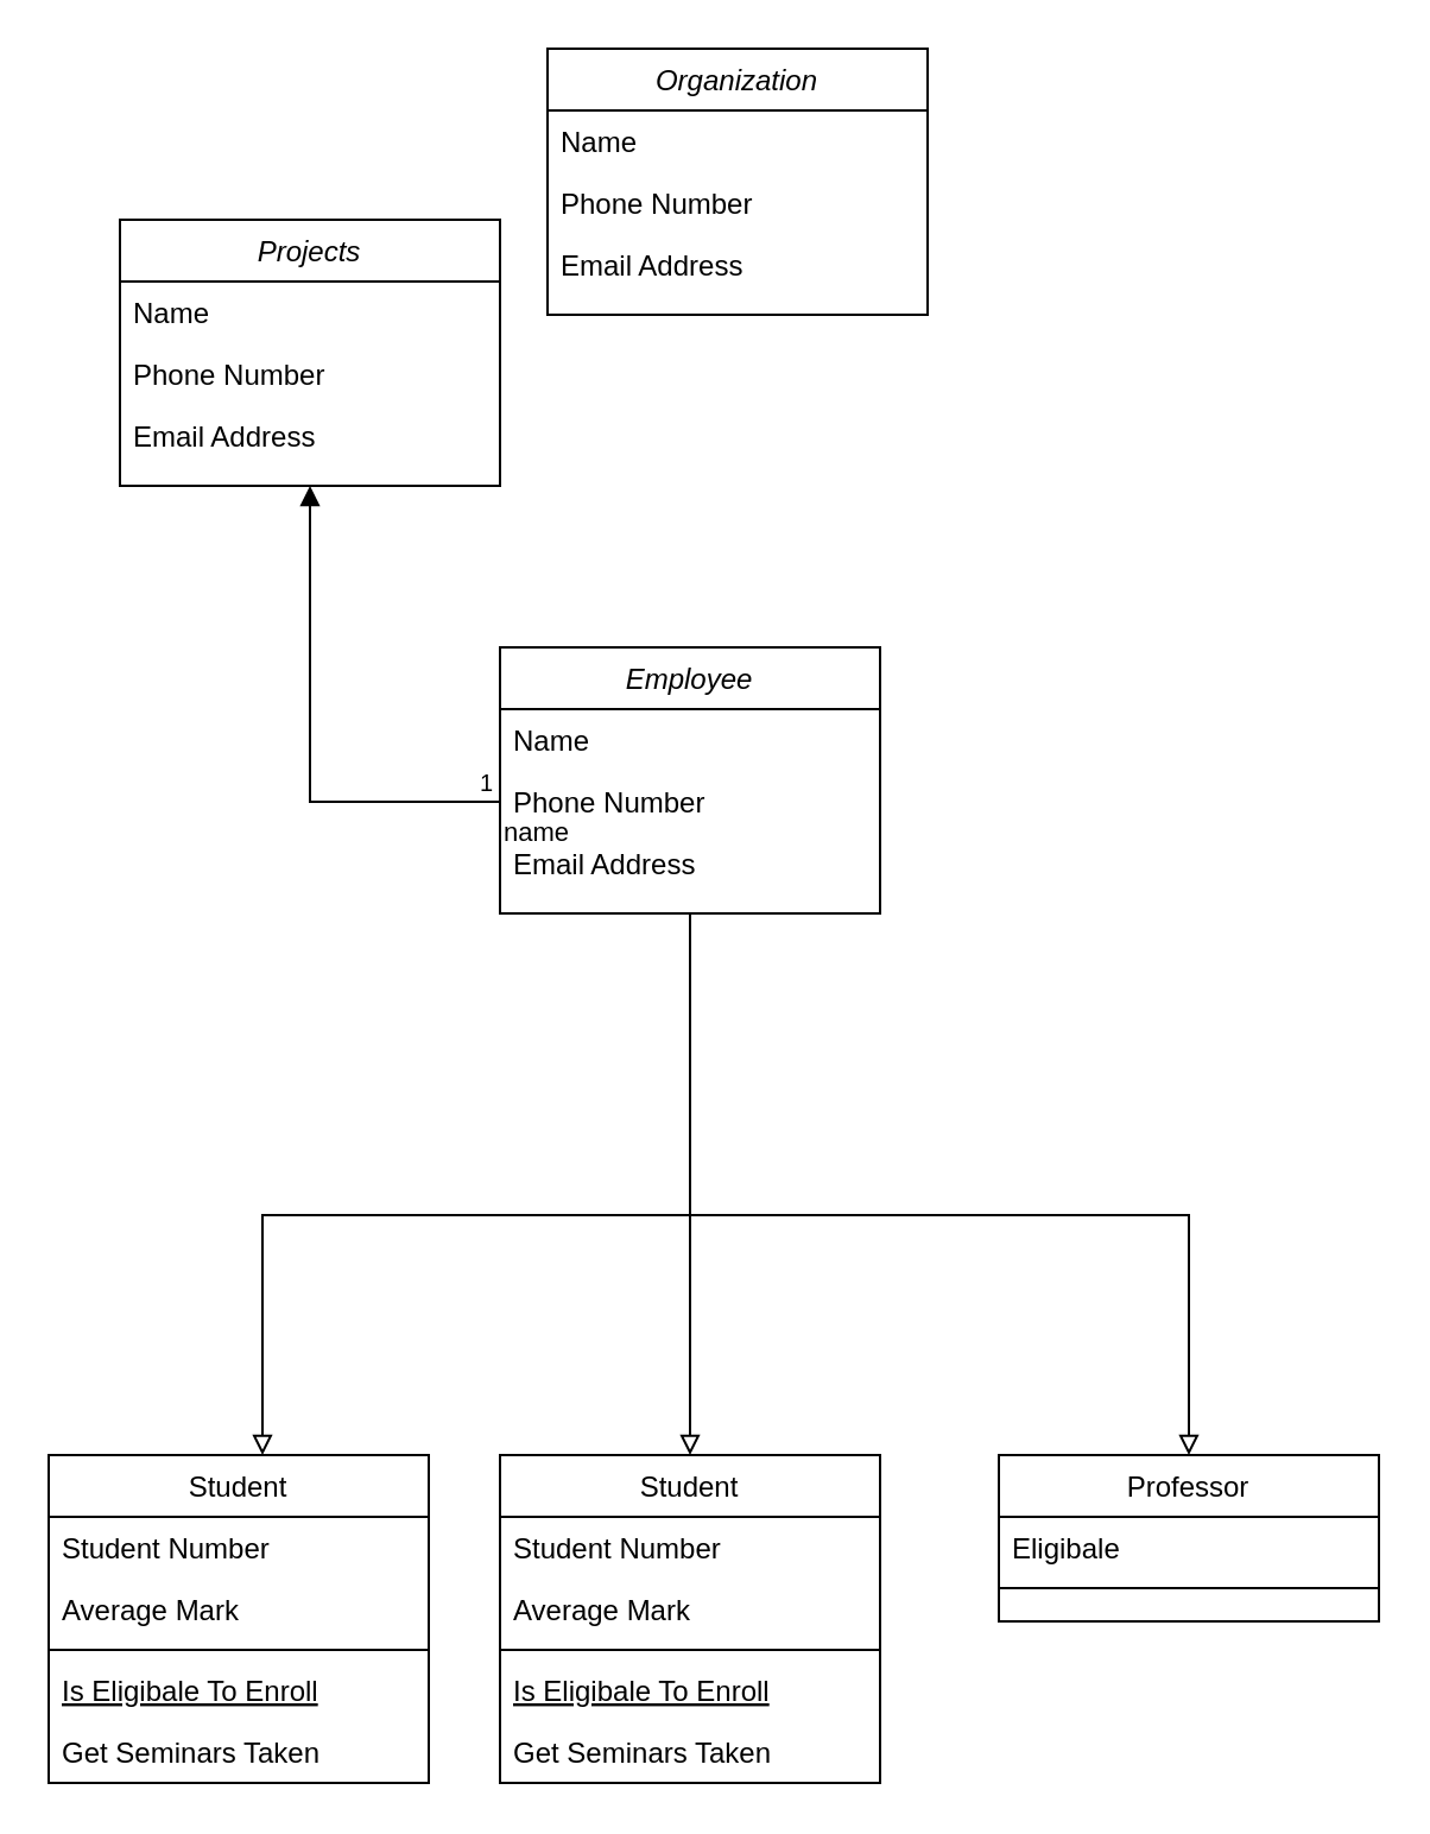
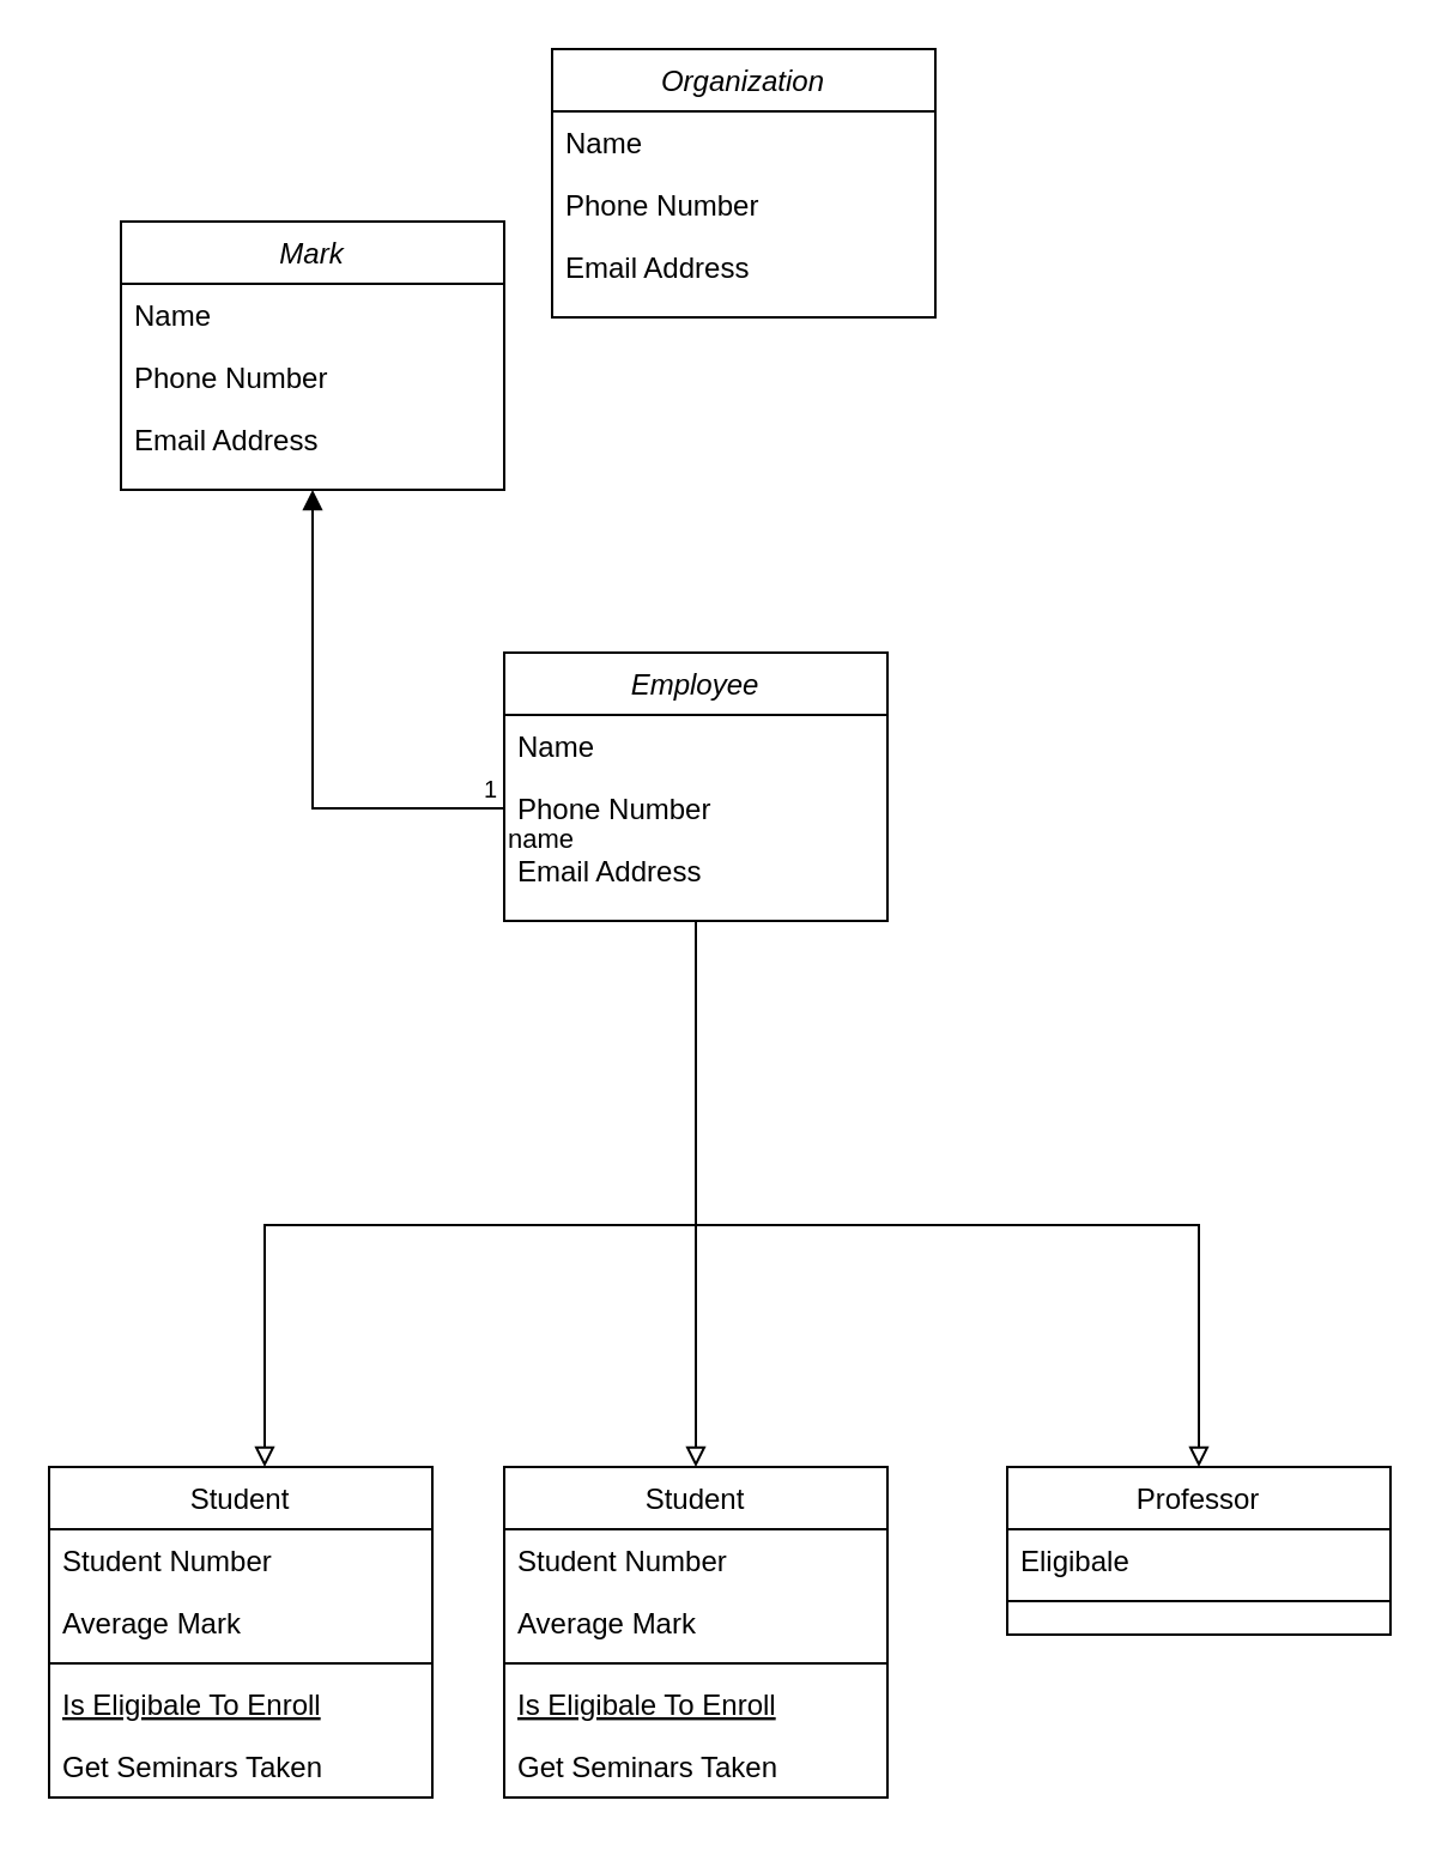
  <mxCell id="0" />
  <mxCell id="1" parent="0" />
  <mxCell id="2" value="Employee" style="swimlane;fontStyle=2;align=center;verticalAlign=top;childLayout=stackLayout;horizontal=1;startSize=26;horizontalStack=0;resizeParent=1;resizeLast=0;collapsible=1;marginBottom=0;rounded=0;shadow=0;strokeWidth=1;" parent="1" vertex="1"><mxGeometry x="210" y="272" width="160" height="112" as="geometry"><mxRectangle x="230" y="140" width="160" height="26" as="alternateBounds" /></mxGeometry></mxCell>
  <mxCell id="3" value="Name" style="text;align=left;verticalAlign=top;spacingLeft=4;spacingRight=4;overflow=hidden;rotatable=0;points=[[0,0.5],[1,0.5]];portConstraint=eastwest;" parent="2" vertex="1"><mxGeometry y="26" width="160" height="26" as="geometry" /></mxCell>
  <mxCell id="4" value="Phone Number" style="text;align=left;verticalAlign=top;spacingLeft=4;spacingRight=4;overflow=hidden;rotatable=0;points=[[0,0.5],[1,0.5]];portConstraint=eastwest;rounded=0;shadow=0;html=0;" parent="2" vertex="1"><mxGeometry y="52" width="160" height="26" as="geometry" /></mxCell>
  <mxCell id="5" value="Email Address" style="text;align=left;verticalAlign=top;spacingLeft=4;spacingRight=4;overflow=hidden;rotatable=0;points=[[0,0.5],[1,0.5]];portConstraint=eastwest;rounded=0;shadow=0;html=0;" parent="2" vertex="1"><mxGeometry y="78" width="160" height="26" as="geometry" /></mxCell>
  <mxCell id="6" value="Student" style="swimlane;fontStyle=0;align=center;verticalAlign=top;childLayout=stackLayout;horizontal=1;startSize=26;horizontalStack=0;resizeParent=1;resizeLast=0;collapsible=1;marginBottom=0;rounded=0;shadow=0;strokeWidth=1;" parent="1" vertex="1"><mxGeometry x="20" y="612" width="160" height="138" as="geometry"><mxRectangle x="130" y="380" width="160" height="26" as="alternateBounds" /></mxGeometry></mxCell>
  <mxCell id="7" value="Student Number" style="text;align=left;verticalAlign=top;spacingLeft=4;spacingRight=4;overflow=hidden;rotatable=0;points=[[0,0.5],[1,0.5]];portConstraint=eastwest;" parent="6" vertex="1"><mxGeometry y="26" width="160" height="26" as="geometry" /></mxCell>
  <mxCell id="8" value="Average Mark" style="text;align=left;verticalAlign=top;spacingLeft=4;spacingRight=4;overflow=hidden;rotatable=0;points=[[0,0.5],[1,0.5]];portConstraint=eastwest;rounded=0;shadow=0;html=0;" parent="6" vertex="1"><mxGeometry y="52" width="160" height="26" as="geometry" /></mxCell>
  <mxCell id="9" value="" style="line;html=1;strokeWidth=1;align=left;verticalAlign=middle;spacingTop=-1;spacingLeft=3;spacingRight=3;rotatable=0;labelPosition=right;points=[];portConstraint=eastwest;" parent="6" vertex="1"><mxGeometry y="78" width="160" height="8" as="geometry" /></mxCell>
  <mxCell id="10" value="Is Eligibale To Enroll" style="text;align=left;verticalAlign=top;spacingLeft=4;spacingRight=4;overflow=hidden;rotatable=0;points=[[0,0.5],[1,0.5]];portConstraint=eastwest;fontStyle=4" parent="6" vertex="1"><mxGeometry y="86" width="160" height="26" as="geometry" /></mxCell>
  <mxCell id="11" value="Get Seminars Taken" style="text;align=left;verticalAlign=top;spacingLeft=4;spacingRight=4;overflow=hidden;rotatable=0;points=[[0,0.5],[1,0.5]];portConstraint=eastwest;" parent="6" vertex="1"><mxGeometry y="112" width="160" height="26" as="geometry" /></mxCell>
  <mxCell id="12" value="" style="endArrow=none;endSize=10;endFill=0;shadow=0;strokeWidth=1;rounded=0;edgeStyle=elbowEdgeStyle;elbow=vertical;startArrow=block;startFill=0;" parent="1" source="6" target="2" edge="1"><mxGeometry width="160" relative="1" as="geometry"><mxPoint x="160" y="455" as="sourcePoint" /><mxPoint x="160" y="455" as="targetPoint" /><Array as="points"><mxPoint x="110" y="511" /><mxPoint x="160" y="511" /></Array></mxGeometry></mxCell>
  <mxCell id="13" value="Professor" style="swimlane;fontStyle=0;align=center;verticalAlign=top;childLayout=stackLayout;horizontal=1;startSize=26;horizontalStack=0;resizeParent=1;resizeLast=0;collapsible=1;marginBottom=0;rounded=0;shadow=0;strokeWidth=1;" parent="1" vertex="1"><mxGeometry x="420" y="612" width="160" height="70" as="geometry"><mxRectangle x="340" y="380" width="170" height="26" as="alternateBounds" /></mxGeometry></mxCell>
  <mxCell id="14" value="Eligibale" style="text;align=left;verticalAlign=top;spacingLeft=4;spacingRight=4;overflow=hidden;rotatable=0;points=[[0,0.5],[1,0.5]];portConstraint=eastwest;" parent="13" vertex="1"><mxGeometry y="26" width="160" height="26" as="geometry" /></mxCell>
  <mxCell id="15" value="" style="line;html=1;strokeWidth=1;align=left;verticalAlign=middle;spacingTop=-1;spacingLeft=3;spacingRight=3;rotatable=0;labelPosition=right;points=[];portConstraint=eastwest;" parent="13" vertex="1"><mxGeometry y="52" width="160" height="8" as="geometry" /></mxCell>
  <mxCell id="16" value="" style="endArrow=none;endSize=10;endFill=0;shadow=0;strokeWidth=1;rounded=0;edgeStyle=elbowEdgeStyle;elbow=vertical;startArrow=block;startFill=0;" parent="1" source="13" edge="1"><mxGeometry width="160" relative="1" as="geometry"><mxPoint x="170" y="625" as="sourcePoint" /><mxPoint x="290" y="384" as="targetPoint" /><Array as="points"><mxPoint x="270" y="511" /><mxPoint x="440" y="511" /><mxPoint x="420" y="511" /><mxPoint x="280" y="511" /></Array></mxGeometry></mxCell>
  <mxCell id="17" value="Student" style="swimlane;fontStyle=0;align=center;verticalAlign=top;childLayout=stackLayout;horizontal=1;startSize=26;horizontalStack=0;resizeParent=1;resizeLast=0;collapsible=1;marginBottom=0;rounded=0;shadow=0;strokeWidth=1;" vertex="1" parent="1"><mxGeometry x="210" y="612" width="160" height="138" as="geometry"><mxRectangle x="130" y="380" width="160" height="26" as="alternateBounds" /></mxGeometry></mxCell>
  <mxCell id="18" value="Student Number" style="text;align=left;verticalAlign=top;spacingLeft=4;spacingRight=4;overflow=hidden;rotatable=0;points=[[0,0.5],[1,0.5]];portConstraint=eastwest;" vertex="1" parent="17"><mxGeometry y="26" width="160" height="26" as="geometry" /></mxCell>
  <mxCell id="19" value="Average Mark" style="text;align=left;verticalAlign=top;spacingLeft=4;spacingRight=4;overflow=hidden;rotatable=0;points=[[0,0.5],[1,0.5]];portConstraint=eastwest;rounded=0;shadow=0;html=0;" vertex="1" parent="17"><mxGeometry y="52" width="160" height="26" as="geometry" /></mxCell>
  <mxCell id="20" value="" style="line;html=1;strokeWidth=1;align=left;verticalAlign=middle;spacingTop=-1;spacingLeft=3;spacingRight=3;rotatable=0;labelPosition=right;points=[];portConstraint=eastwest;" vertex="1" parent="17"><mxGeometry y="78" width="160" height="8" as="geometry" /></mxCell>
  <mxCell id="21" value="Is Eligibale To Enroll" style="text;align=left;verticalAlign=top;spacingLeft=4;spacingRight=4;overflow=hidden;rotatable=0;points=[[0,0.5],[1,0.5]];portConstraint=eastwest;fontStyle=4" vertex="1" parent="17"><mxGeometry y="86" width="160" height="26" as="geometry" /></mxCell>
  <mxCell id="22" value="Get Seminars Taken" style="text;align=left;verticalAlign=top;spacingLeft=4;spacingRight=4;overflow=hidden;rotatable=0;points=[[0,0.5],[1,0.5]];portConstraint=eastwest;" vertex="1" parent="17"><mxGeometry y="112" width="160" height="26" as="geometry" /></mxCell>
  <mxCell id="23" value="" style="endArrow=none;endSize=10;endFill=0;shadow=0;strokeWidth=1;rounded=0;edgeStyle=elbowEdgeStyle;elbow=vertical;exitX=0.5;exitY=0;exitDx=0;exitDy=0;startArrow=block;startFill=0;" edge="1" parent="1" source="17"><mxGeometry width="160" relative="1" as="geometry"><mxPoint x="500" y="612" as="sourcePoint" /><mxPoint x="290" y="384" as="targetPoint" /><Array as="points"><mxPoint x="290" y="512" /><mxPoint x="270" y="512" /><mxPoint x="270" y="512" /><mxPoint x="390" y="532" /><mxPoint x="440" y="511" /><mxPoint x="420" y="511" /><mxPoint x="280" y="511" /></Array></mxGeometry></mxCell>
- <mxCell id="24" value="Projects" style="swimlane;fontStyle=2;align=center;verticalAlign=top;childLayout=stackLayout;horizontal=1;startSize=26;horizontalStack=0;resizeParent=1;resizeLast=0;collapsible=1;marginBottom=0;rounded=0;shadow=0;strokeWidth=1;" vertex="1" parent="1"><mxGeometry x="50" y="92" width="160" height="112" as="geometry"><mxRectangle x="230" y="140" width="160" height="26" as="alternateBounds" /></mxGeometry></mxCell>
+ <mxCell id="24" value="Mark" style="swimlane;fontStyle=2;align=center;verticalAlign=top;childLayout=stackLayout;horizontal=1;startSize=26;horizontalStack=0;resizeParent=1;resizeLast=0;collapsible=1;marginBottom=0;rounded=0;shadow=0;strokeWidth=1;" vertex="1" parent="1"><mxGeometry x="50" y="92" width="160" height="112" as="geometry"><mxRectangle x="230" y="140" width="160" height="26" as="alternateBounds" /></mxGeometry></mxCell>
  <mxCell id="25" value="Name" style="text;align=left;verticalAlign=top;spacingLeft=4;spacingRight=4;overflow=hidden;rotatable=0;points=[[0,0.5],[1,0.5]];portConstraint=eastwest;" vertex="1" parent="24"><mxGeometry y="26" width="160" height="26" as="geometry" /></mxCell>
  <mxCell id="26" value="Phone Number" style="text;align=left;verticalAlign=top;spacingLeft=4;spacingRight=4;overflow=hidden;rotatable=0;points=[[0,0.5],[1,0.5]];portConstraint=eastwest;rounded=0;shadow=0;html=0;" vertex="1" parent="24"><mxGeometry y="52" width="160" height="26" as="geometry" /></mxCell>
  <mxCell id="27" value="Email Address" style="text;align=left;verticalAlign=top;spacingLeft=4;spacingRight=4;overflow=hidden;rotatable=0;points=[[0,0.5],[1,0.5]];portConstraint=eastwest;rounded=0;shadow=0;html=0;" vertex="1" parent="24"><mxGeometry y="78" width="160" height="26" as="geometry" /></mxCell>
  <mxCell id="28" value="Organization" style="swimlane;fontStyle=2;align=center;verticalAlign=top;childLayout=stackLayout;horizontal=1;startSize=26;horizontalStack=0;resizeParent=1;resizeLast=0;collapsible=1;marginBottom=0;rounded=0;shadow=0;strokeWidth=1;" vertex="1" parent="1"><mxGeometry x="230" y="20" width="160" height="112" as="geometry"><mxRectangle x="230" y="140" width="160" height="26" as="alternateBounds" /></mxGeometry></mxCell>
  <mxCell id="29" value="Name" style="text;align=left;verticalAlign=top;spacingLeft=4;spacingRight=4;overflow=hidden;rotatable=0;points=[[0,0.5],[1,0.5]];portConstraint=eastwest;" vertex="1" parent="28"><mxGeometry y="26" width="160" height="26" as="geometry" /></mxCell>
  <mxCell id="30" value="Phone Number" style="text;align=left;verticalAlign=top;spacingLeft=4;spacingRight=4;overflow=hidden;rotatable=0;points=[[0,0.5],[1,0.5]];portConstraint=eastwest;rounded=0;shadow=0;html=0;" vertex="1" parent="28"><mxGeometry y="52" width="160" height="26" as="geometry" /></mxCell>
  <mxCell id="31" value="Email Address" style="text;align=left;verticalAlign=top;spacingLeft=4;spacingRight=4;overflow=hidden;rotatable=0;points=[[0,0.5],[1,0.5]];portConstraint=eastwest;rounded=0;shadow=0;html=0;" vertex="1" parent="28"><mxGeometry y="78" width="160" height="26" as="geometry" /></mxCell>
  <mxCell id="32" value="name" style="endArrow=block;endFill=1;html=1;edgeStyle=orthogonalEdgeStyle;align=left;verticalAlign=top;strokeColor=#000000;entryX=0.5;entryY=1;entryDx=0;entryDy=0;exitX=0;exitY=0.5;exitDx=0;exitDy=0;rounded=0;" edge="1" parent="1" source="4" target="24"><mxGeometry x="-1" relative="1" as="geometry"><mxPoint x="240" y="262" as="sourcePoint" /><mxPoint x="190" y="262" as="targetPoint" /></mxGeometry></mxCell>
  <mxCell id="33" value="1" style="resizable=0;html=1;align=left;verticalAlign=bottom;labelBackgroundColor=#ffffff;fontSize=10;" connectable="0" vertex="1" parent="32"><mxGeometry x="-1" relative="1" as="geometry"><mxPoint x="-10" as="offset" /></mxGeometry></mxCell>
